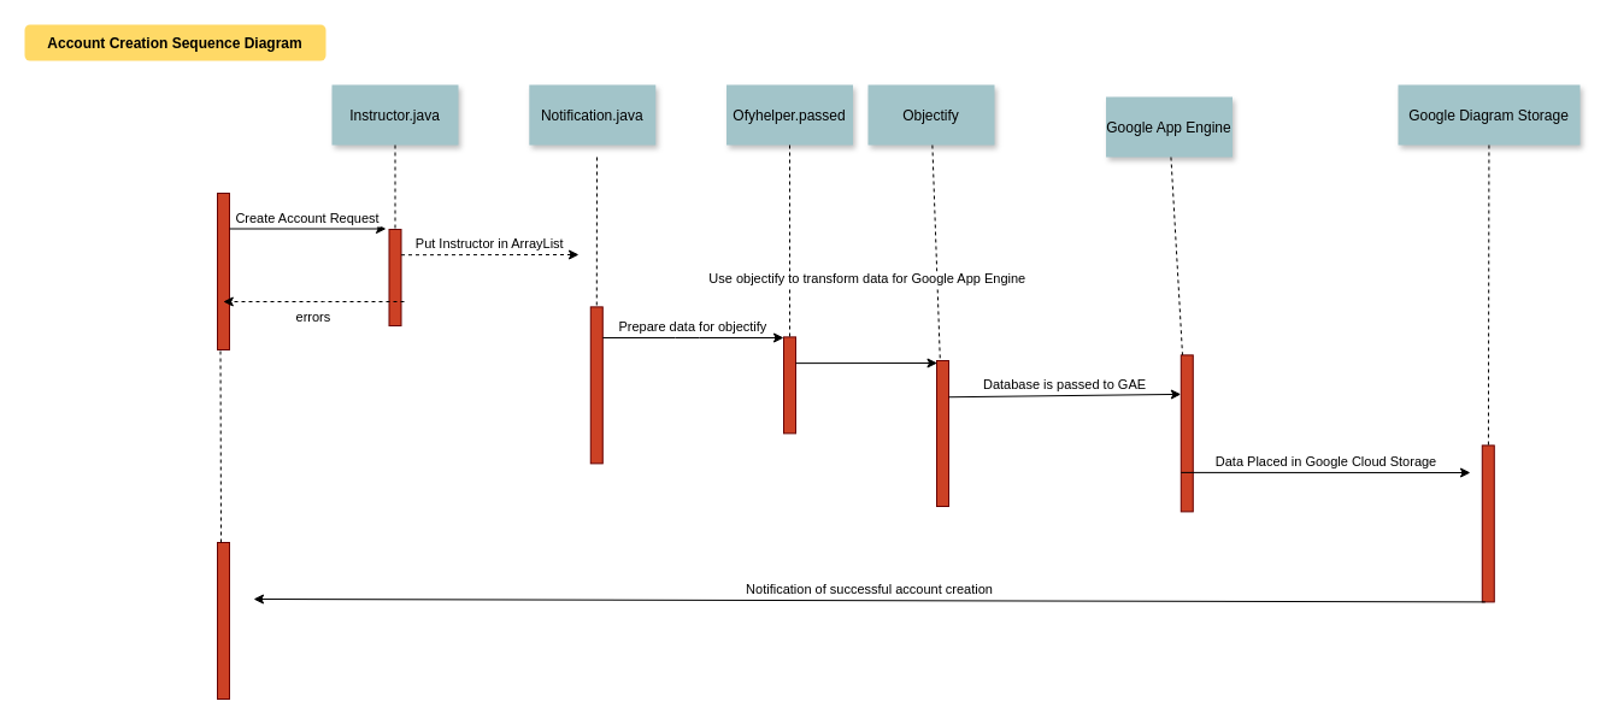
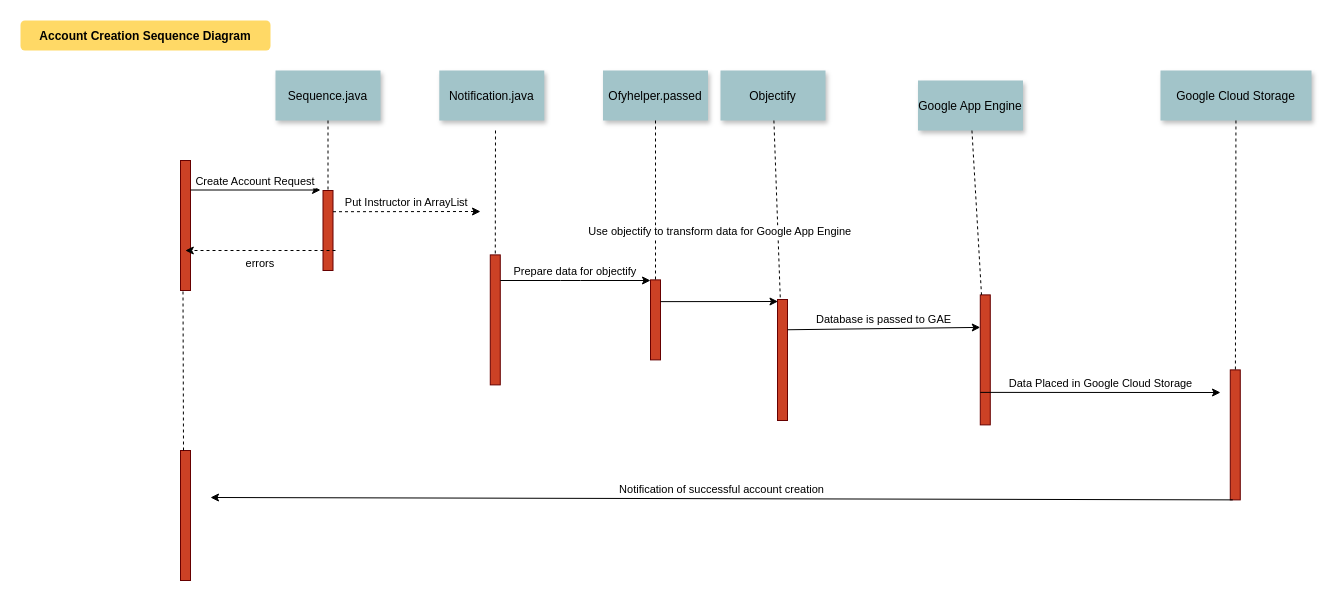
  <mxCell id="0" />
  <mxCell id="1" parent="0" />
  <mxCell id="2" value="" style="fillColor=#CC4125;strokeColor=#660000" parent="1" vertex="1"><mxGeometry x="180" y="160" width="10" height="130" as="geometry" /></mxCell>
  <mxCell id="3" value="" style="fillColor=#CC4125;strokeColor=#660000" parent="1" vertex="1"><mxGeometry x="322.5" y="190" width="10" height="80" as="geometry" /></mxCell>
- <mxCell id="4" value="Instructor.java" style="shadow=1;fillColor=#A2C4C9;strokeColor=none" parent="1" vertex="1"><mxGeometry x="275" y="70" width="105" height="50" as="geometry" /></mxCell>
+ <mxCell id="4" value="Sequence.java" style="shadow=1;fillColor=#A2C4C9;strokeColor=none" parent="1" vertex="1"><mxGeometry x="275" y="70" width="105" height="50" as="geometry" /></mxCell>
  <mxCell id="5" value="" style="edgeStyle=none;endArrow=none;dashed=1" parent="1" source="4" target="3" edge="1"><mxGeometry x="272.335" y="165" width="100" height="100" as="geometry"><mxPoint x="327.259" y="120" as="sourcePoint" /><mxPoint x="327.576" y="175" as="targetPoint" /></mxGeometry></mxCell>
  <mxCell id="6" value="Create Account Request" style="edgeStyle=none;verticalLabelPosition=top;verticalAlign=bottom" parent="1" edge="1"><mxGeometry x="220" y="92" width="100" height="100" as="geometry"><mxPoint x="190" y="189.5" as="sourcePoint" /><mxPoint x="320" y="189.5" as="targetPoint" /></mxGeometry></mxCell>
  <mxCell id="7" value="Put Instructor in ArrayList" style="edgeStyle=none;verticalLabelPosition=top;verticalAlign=bottom;dashed=1" parent="1" edge="1"><mxGeometry x="385.455" y="113.916" width="100" height="100" as="geometry"><mxPoint x="332.5" y="211.206" as="sourcePoint" /><mxPoint x="480" y="211" as="targetPoint" /></mxGeometry></mxCell>
  <mxCell id="8" value="Notification.java" style="shadow=1;fillColor=#A2C4C9;strokeColor=none" parent="1" vertex="1"><mxGeometry x="438.784" y="70" width="105" height="50" as="geometry" /></mxCell>
  <mxCell id="9" value="" style="fillColor=#CC4125;strokeColor=#660000" parent="1" vertex="1"><mxGeometry x="489.784" y="254.394" width="10" height="130" as="geometry" /></mxCell>
  <mxCell id="10" value="" style="fillColor=#CC4125;strokeColor=#660000" parent="1" vertex="1"><mxGeometry x="650" y="279.394" width="10" height="80" as="geometry" /></mxCell>
  <mxCell id="11" value="Ofyhelper.passed" style="shadow=1;fillColor=#A2C4C9;strokeColor=none" parent="1" vertex="1"><mxGeometry x="602.5" y="70" width="105" height="50" as="geometry" /></mxCell>
  <mxCell id="12" value="" style="edgeStyle=none;endArrow=none;dashed=1" parent="1" source="11" target="10" edge="1"><mxGeometry x="614.488" y="175.0" width="100" height="100" as="geometry"><mxPoint x="654.653" y="120" as="sourcePoint" /><mxPoint x="654.653" y="270" as="targetPoint" /></mxGeometry></mxCell>
  <mxCell id="13" value="Objectify" style="shadow=1;fillColor=#A2C4C9;strokeColor=none" parent="1" vertex="1"><mxGeometry x="720" y="70" width="105" height="50" as="geometry" /></mxCell>
  <mxCell id="14" value="" style="edgeStyle=none;endArrow=none;dashed=1" parent="1" source="13" target="15" edge="1"><mxGeometry x="727.335" y="165" width="100" height="100" as="geometry"><mxPoint x="782.259" y="120" as="sourcePoint" /><mxPoint x="782.576" y="175" as="targetPoint" /></mxGeometry></mxCell>
  <mxCell id="15" value="" style="fillColor=#CC4125;strokeColor=#660000" parent="1" vertex="1"><mxGeometry x="777" y="299" width="10" height="121" as="geometry" /></mxCell>
  <mxCell id="16" value="Prepare data for objectify" style="edgeStyle=elbowEdgeStyle;elbow=vertical;verticalLabelPosition=top;verticalAlign=bottom" parent="1" source="9" target="10" edge="1"><mxGeometry x="540" y="270" width="100" height="100" as="geometry"><mxPoint x="520" y="380" as="sourcePoint" /><mxPoint x="620" y="280" as="targetPoint" /><Array as="points"><mxPoint x="570" y="280" /></Array></mxGeometry></mxCell>
  <mxCell id="17" value="Google App Engine" style="shadow=1;fillColor=#A2C4C9;strokeColor=none" parent="1" vertex="1"><mxGeometry x="917.5" y="80" width="105" height="50" as="geometry" /></mxCell>
  <mxCell id="18" value="Use objectify to transform data for Google App Engine" style="edgeStyle=elbowEdgeStyle;elbow=vertical;verticalLabelPosition=top;verticalAlign=bottom;" parent="1" edge="1"><mxGeometry width="100" height="100" as="geometry"><mxPoint x="660" y="301.13" as="sourcePoint" /><mxPoint x="777.5" y="301.13" as="targetPoint" /><Array as="points" /><mxPoint x="1" y="-61" as="offset" /></mxGeometry></mxCell>
- <mxCell id="19" value="Google Diagram Storage" style="shadow=1;fillColor=#A2C4C9;strokeColor=none" parent="1" vertex="1"><mxGeometry x="1160" y="70" width="151" height="50" as="geometry" /></mxCell>
+ <mxCell id="19" value="Google Cloud Storage" style="shadow=1;fillColor=#A2C4C9;strokeColor=none" parent="1" vertex="1"><mxGeometry x="1160" y="70" width="151" height="50" as="geometry" /></mxCell>
  <mxCell id="20" value="Account Creation Sequence Diagram" style="rounded=1;fontStyle=1;fillColor=#FFD966;strokeColor=none" parent="1" vertex="1"><mxGeometry x="20" y="20" width="250" height="30" as="geometry" /></mxCell>
  <mxCell id="21" value="Database is passed to GAE" style="endArrow=classic;html=1;exitX=1;exitY=0.25;exitDx=0;exitDy=0;entryX=0;entryY=0.25;entryDx=0;entryDy=0;fontSize=11;horizontal=1;labelPosition=center;verticalLabelPosition=top;align=center;verticalAlign=bottom;" edge="1" parent="1" source="15" target="22"><mxGeometry width="50" height="50" relative="1" as="geometry"><mxPoint x="840" y="340" as="sourcePoint" /><mxPoint x="724.708" y="20" as="targetPoint" /></mxGeometry></mxCell>
  <mxCell id="22" value="" style="fillColor=#CC4125;strokeColor=#660000" vertex="1" parent="1"><mxGeometry x="979.784" y="294.394" width="10" height="130" as="geometry" /></mxCell>
  <mxCell id="23" value="" style="edgeStyle=none;endArrow=none;dashed=1" edge="1" parent="1" source="17" target="22"><mxGeometry x="956.571" y="205" width="100" height="100" as="geometry"><mxPoint x="985" y="120" as="sourcePoint" /><mxPoint x="985" y="478.333" as="targetPoint" /></mxGeometry></mxCell>
  <mxCell id="24" value="Data Placed in Google Cloud Storage" style="endArrow=classic;html=1;fontSize=11;exitX=0;exitY=0.75;exitDx=0;exitDy=0;labelPosition=center;verticalLabelPosition=top;align=center;verticalAlign=bottom;" edge="1" parent="1" source="22"><mxGeometry width="50" height="50" relative="1" as="geometry"><mxPoint x="1010" y="380" as="sourcePoint" /><mxPoint x="1220" y="392" as="targetPoint" /></mxGeometry></mxCell>
  <mxCell id="25" value="" style="fillColor=#CC4125;strokeColor=#660000" vertex="1" parent="1"><mxGeometry x="1229.784" y="369.394" width="10" height="130" as="geometry" /></mxCell>
  <mxCell id="26" value="" style="edgeStyle=none;endArrow=none;dashed=1" edge="1" parent="1" source="19" target="25"><mxGeometry x="1174.071" y="210" width="100" height="100" as="geometry"><mxPoint x="1230.345" y="120" as="sourcePoint" /><mxPoint x="1236" y="530" as="targetPoint" /></mxGeometry></mxCell>
  <mxCell id="27" value="errors" style="edgeStyle=elbowEdgeStyle;elbow=vertical;dashed=1;verticalLabelPosition=bottom;verticalAlign=top" edge="1" parent="1"><mxGeometry x="235" y="172" width="100" height="100" as="geometry"><mxPoint x="335" y="250" as="sourcePoint" /><mxPoint x="184.784" y="250" as="targetPoint" /><Array as="points"><mxPoint x="258" y="250" /></Array></mxGeometry></mxCell>
  <mxCell id="28" value="" style="fillColor=#CC4125;strokeColor=#660000" vertex="1" parent="1"><mxGeometry x="180" y="450" width="10" height="130" as="geometry" /></mxCell>
  <mxCell id="29" value="Notification of successful account creation" style="endArrow=classic;html=1;fontSize=11;exitX=0.25;exitY=1;exitDx=0;exitDy=0;labelPosition=center;verticalLabelPosition=top;align=center;verticalAlign=bottom;" edge="1" parent="1" source="25"><mxGeometry width="50" height="50" relative="1" as="geometry"><mxPoint x="660" y="500" as="sourcePoint" /><mxPoint x="210" y="497" as="targetPoint" /></mxGeometry></mxCell>
  <mxCell id="30" value="" style="endArrow=none;dashed=1;html=1;fontSize=11;entryX=0.25;entryY=1;entryDx=0;entryDy=0;" edge="1" parent="1" target="2"><mxGeometry width="50" height="50" relative="1" as="geometry"><mxPoint x="183" y="450" as="sourcePoint" /><mxPoint x="200" y="600" as="targetPoint" /></mxGeometry></mxCell>
  <mxCell id="31" value="" style="endArrow=none;dashed=1;html=1;fontSize=11;entryX=0.5;entryY=0;entryDx=0;entryDy=0;" edge="1" parent="1" target="9"><mxGeometry width="50" height="50" relative="1" as="geometry"><mxPoint x="495" y="130" as="sourcePoint" /><mxPoint x="450" y="320" as="targetPoint" /></mxGeometry></mxCell>
